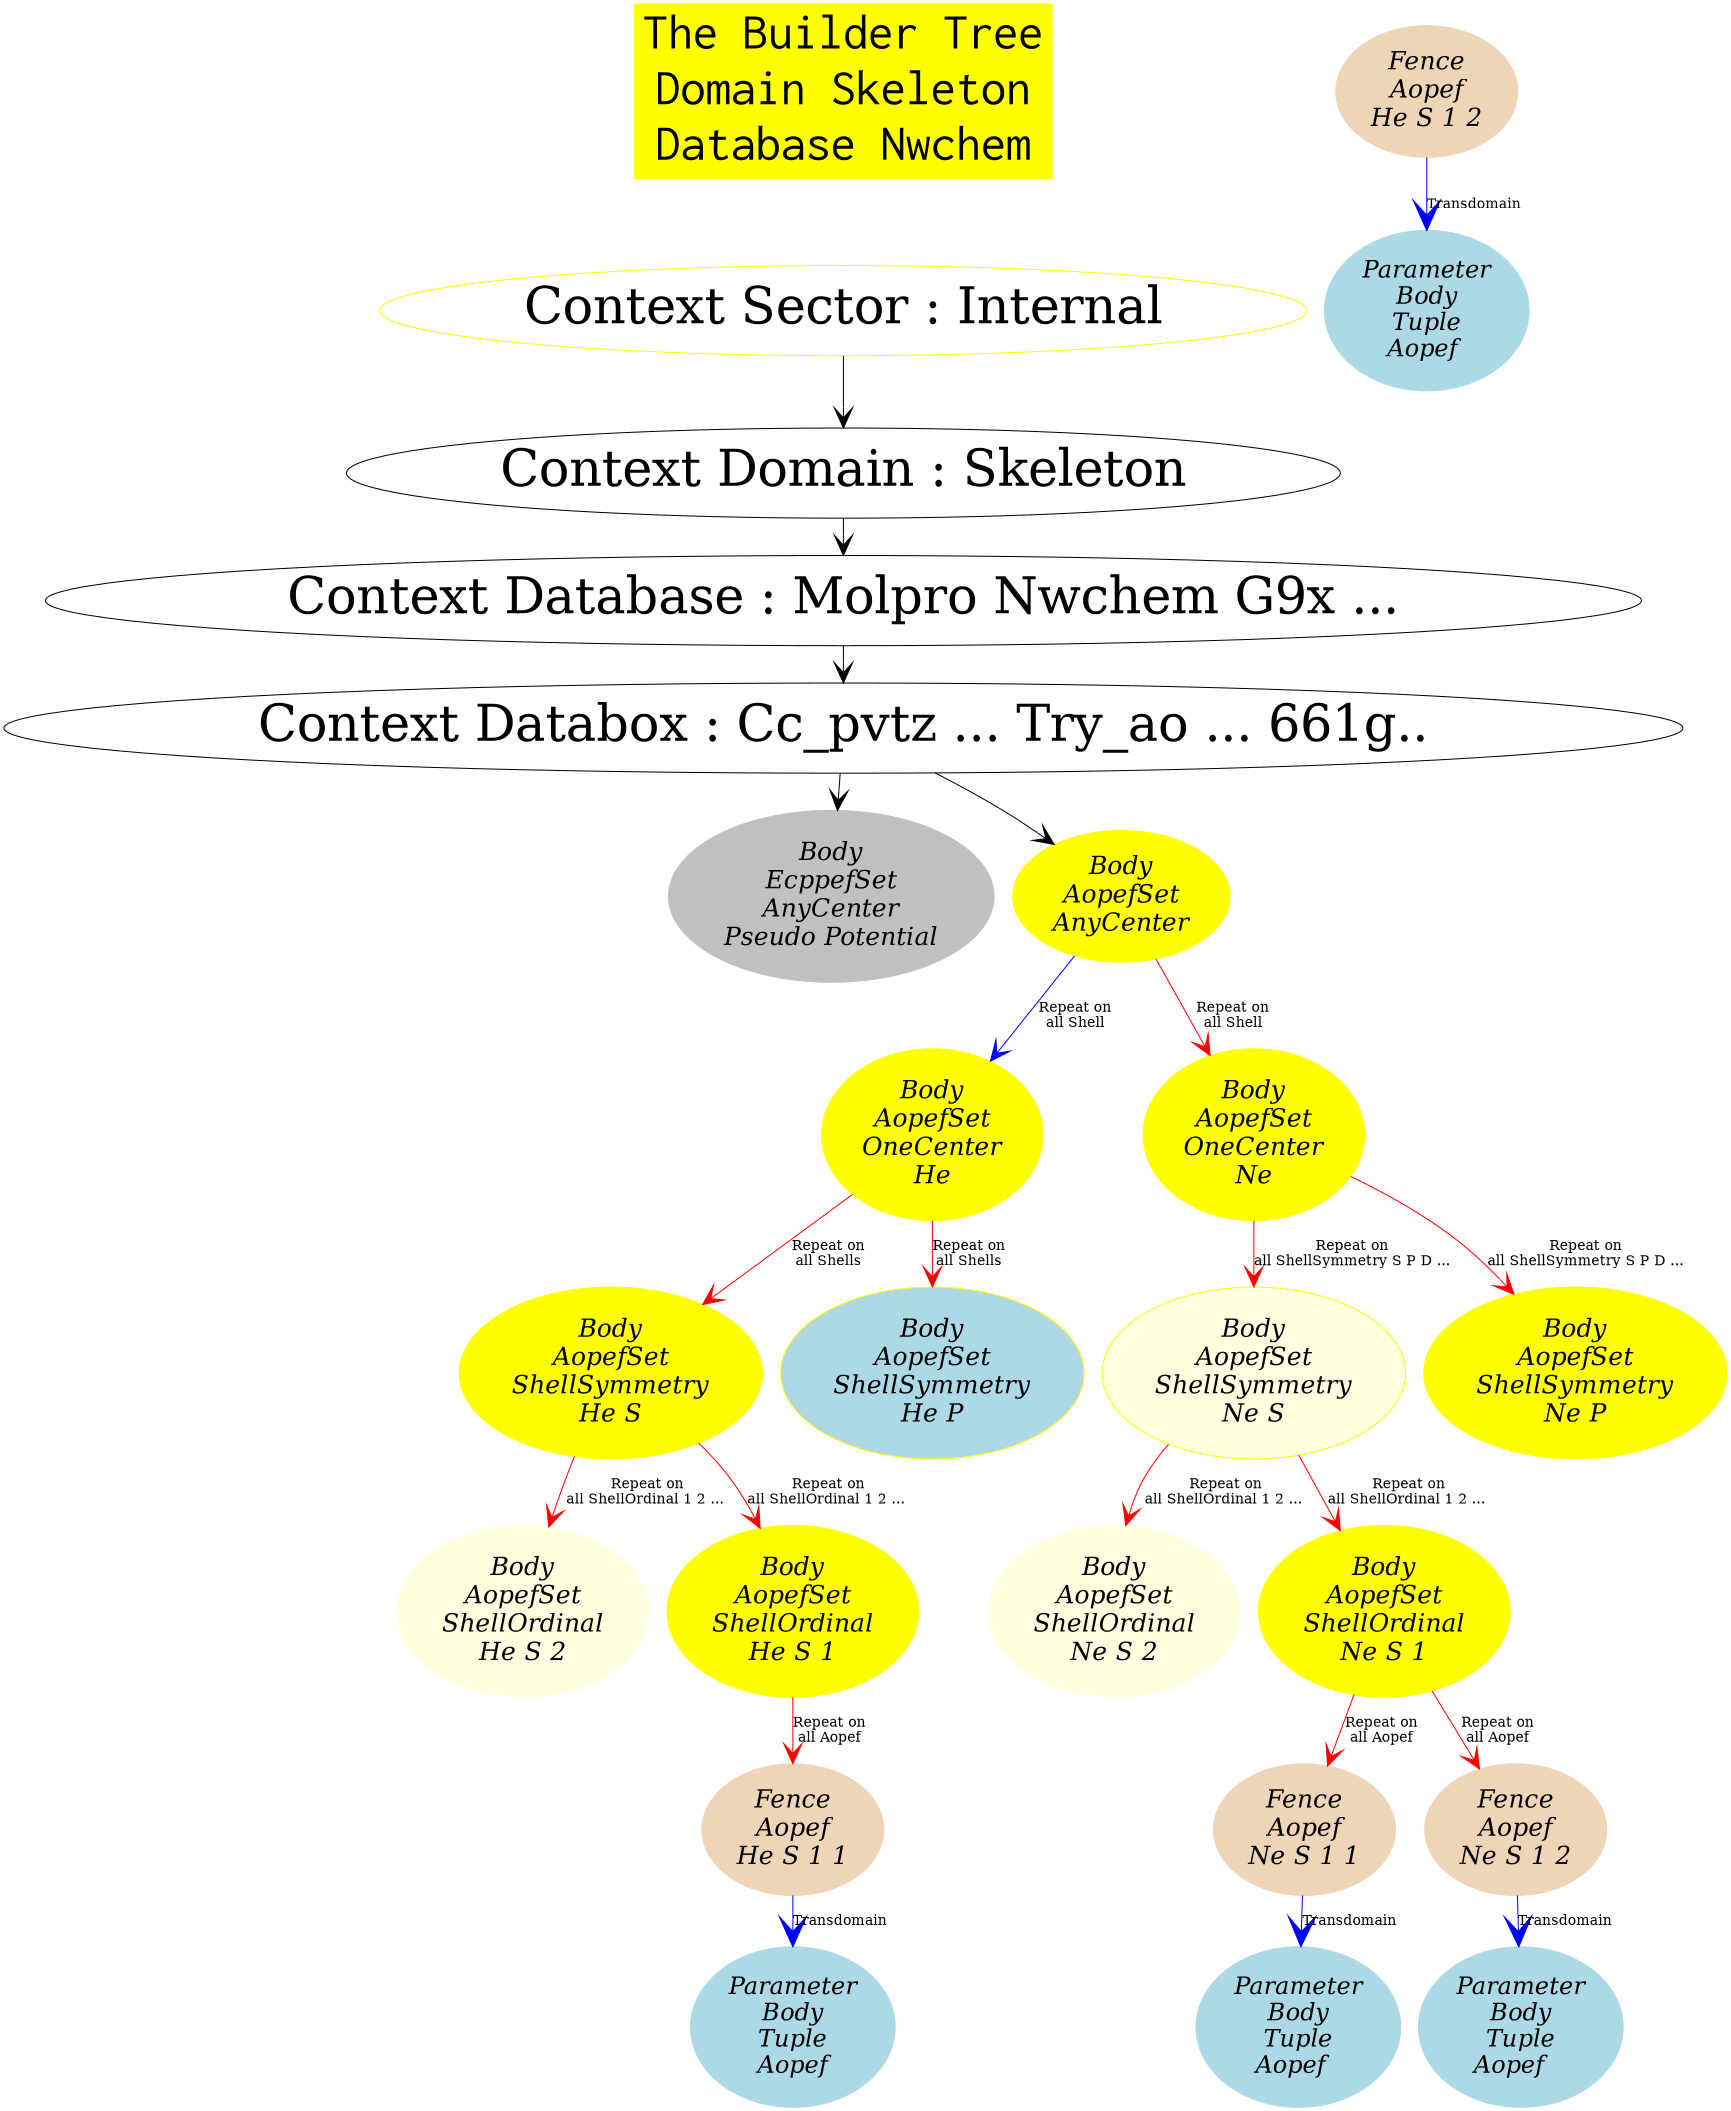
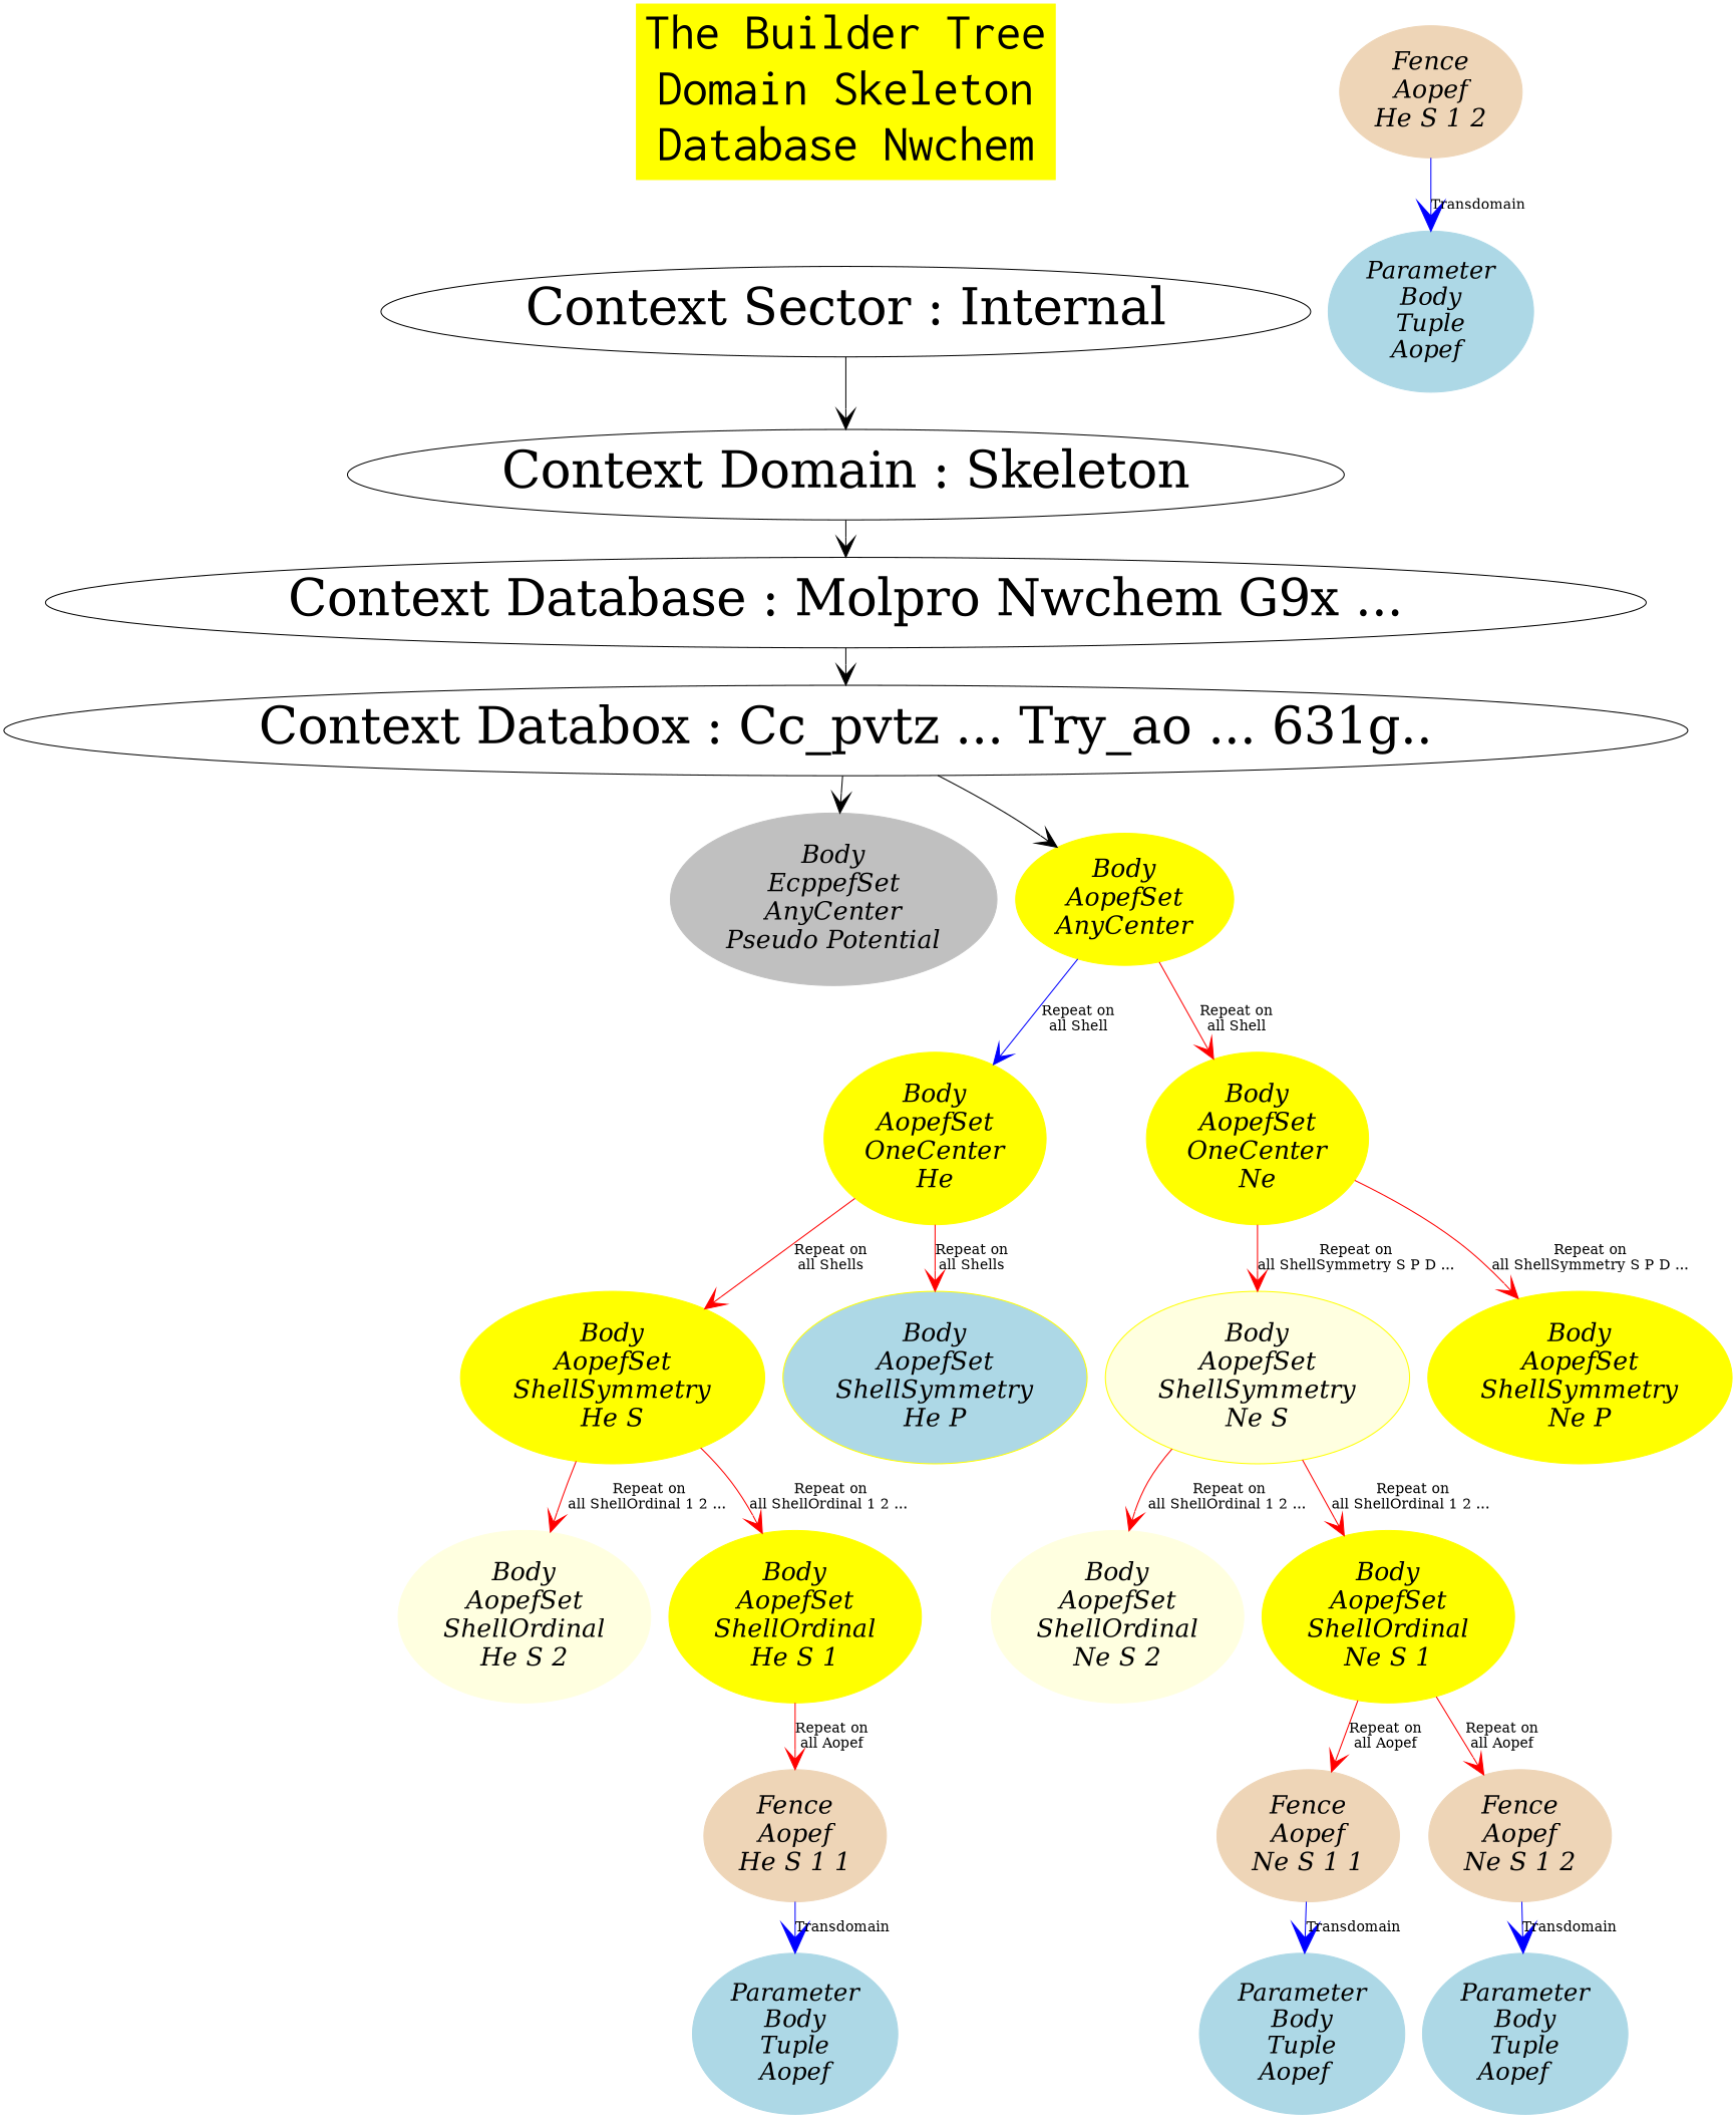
  digraph {
    node [color=yellow fontcolor=black fontname="Palatino-Italic" fontsize=25 style=filled]
    edge [arrowhead=vee arrowsize=2 color=red style=solid]
    "Body\nAopefSet\nShellSymmetry\nNe S" [fillcolor=lightyellow]
    "Body\nAopefSet\nShellSymmetry\nNe P"
    "Body\nAopefSet\nShellOrdinal\nNe S 2" [color=lightyellow]
    "Body\nAopefSet\nShellOrdinal\nNe S 1"
    n5 [fontname=Courier fontsize=50 label="The Builder Tree\nDomain Skeleton\nDatabase Nwchem" shape=box fontcolor=""]
-   "Context Sector : Internal" [fontsize=50 fontcolor="" fontname="" style=""]
+   "Context Sector : Internal" [fontsize=50 color="" fontcolor="" fontname="" style=""]
    "Context Domain : Skeleton" [fontsize=50 color="" fontcolor="" fontname="" style=""]
    "Context Database : Molpro Nwchem G9x ..." [fontsize=50 color="" fontcolor="" fontname="" style=""]
-   "Context Databox : Cc_pvtz ... Try_ao ... 631g.." [fontsize=50 label="Context Databox : Cc_pvtz ... Try_ao ... 661g.." color="" fontcolor="" fontname="" style=""]
+   "Context Databox : Cc_pvtz ... Try_ao ... 631g.." [fontsize=50 color="" fontcolor="" fontname="" style=""]
    "Body\nEcppefSet\nAnyCenter\nPseudo Potential" [color=grey]
    "Body\nAopefSet\nAnyCenter"
    "Body\nAopefSet\nOneCenter\nHe"
    "Body\nAopefSet\nOneCenter\nNe"
    "Body\nAopefSet\nShellOrdinal\nHe S 2" [color=lightyellow]
    "Body\nAopefSet\nShellSymmetry\nHe S"
    "Body\nAopefSet\nShellSymmetry\nHe P" [fillcolor=lightblue]
    "Body\nAopefSet\nShellOrdinal\nHe S 1"
    "Fence\nAopef\nHe S 1 1" [color=bisque2]
    "Fence\nAopef\nNe S 1 1" [color=bisque2]
    "Fence\nAopef\nNe S 1 2" [color=bisque2]
    "Parameter\nBody\nTuple\nAopef" [color=lightblue fontsize=24]
    "Fence\nAopef\nHe S 1 2" [color=bisque2]
    "Parameter\nBody\nTuple\nAopef " [color=lightblue fontsize=24]
    "Parameter\nBody\nTuple\nAopef  " [color=lightblue fontsize=24]
    "Parameter\nBody\nTuple\nAopef   " [color=lightblue fontsize=24]
    subgraph sub_1 {
      rank=same
      "Body\nAopefSet\nShellSymmetry\nNe S"
      "Body\nAopefSet\nShellSymmetry\nNe P"
    }
    "Body\nAopefSet\nShellSymmetry\nNe S" -> "Body\nAopefSet\nShellOrdinal\nNe S 2" [label="Repeat on\nall ShellOrdinal 1 2 ... "]
    "Body\nAopefSet\nShellSymmetry\nNe S" -> "Body\nAopefSet\nShellOrdinal\nNe S 1" [label="Repeat on\nall ShellOrdinal 1 2 ... "]
    "Body\nAopefSet\nShellOrdinal\nNe S 1" -> "Fence\nAopef\nNe S 1 1" [label="Repeat on\nall Aopef"]
    "Body\nAopefSet\nShellOrdinal\nNe S 1" -> "Fence\nAopef\nNe S 1 2" [label="Repeat on\nall Aopef"]
    n5 -> "Context Sector : Internal" [arrowsize=2.0 style=invis color=""]
    "Context Sector : Internal" -> "Context Domain : Skeleton" [arrowsize=2.0 color=""]
    "Context Domain : Skeleton" -> "Context Database : Molpro Nwchem G9x ..." [arrowsize=2.0 color=""]
    "Context Database : Molpro Nwchem G9x ..." -> "Context Databox : Cc_pvtz ... Try_ao ... 631g.." [arrowsize=2.0 color=""]
    "Context Databox : Cc_pvtz ... Try_ao ... 631g.." -> "Body\nEcppefSet\nAnyCenter\nPseudo Potential" [arrowsize=2.0 color=""]
    "Context Databox : Cc_pvtz ... Try_ao ... 631g.." -> "Body\nAopefSet\nAnyCenter" [arrowsize=2.0 color=""]
    "Body\nAopefSet\nAnyCenter" -> "Body\nAopefSet\nOneCenter\nHe" [color=blue label="Repeat on\nall Shell"]
    "Body\nAopefSet\nAnyCenter" -> "Body\nAopefSet\nOneCenter\nNe" [label="Repeat on\nall Shell"]
    "Body\nAopefSet\nOneCenter\nHe" -> "Body\nAopefSet\nShellSymmetry\nHe S" [label="Repeat on\nall Shells"]
    "Body\nAopefSet\nOneCenter\nHe" -> "Body\nAopefSet\nShellSymmetry\nHe P" [label="Repeat on\nall Shells"]
    "Body\nAopefSet\nOneCenter\nNe" -> "Body\nAopefSet\nShellSymmetry\nNe S" [label="Repeat on\nall ShellSymmetry S P D ..."]
    "Body\nAopefSet\nOneCenter\nNe" -> "Body\nAopefSet\nShellSymmetry\nNe P" [label="Repeat on\nall ShellSymmetry S P D ..."]
    "Body\nAopefSet\nShellSymmetry\nHe S" -> "Body\nAopefSet\nShellOrdinal\nHe S 2" [label="Repeat on\nall ShellOrdinal 1 2 ... "]
    "Body\nAopefSet\nShellSymmetry\nHe S" -> "Body\nAopefSet\nShellOrdinal\nHe S 1" [label="Repeat on\nall ShellOrdinal 1 2 ... "]
    "Body\nAopefSet\nShellOrdinal\nHe S 1" -> "Fence\nAopef\nHe S 1 1" [label="Repeat on\nall Aopef"]
    "Fence\nAopef\nHe S 1 1" -> "Parameter\nBody\nTuple\nAopef" [arrowsize=3 color=blue label=Transdomain]
    "Fence\nAopef\nNe S 1 1" -> "Parameter\nBody\nTuple\nAopef  " [arrowsize=3 color=blue label=Transdomain]
    "Fence\nAopef\nNe S 1 2" -> "Parameter\nBody\nTuple\nAopef   " [arrowsize=3 color=blue label=Transdomain]
    "Fence\nAopef\nHe S 1 2" -> "Parameter\nBody\nTuple\nAopef " [arrowsize=3 color=blue label=Transdomain]
  }
